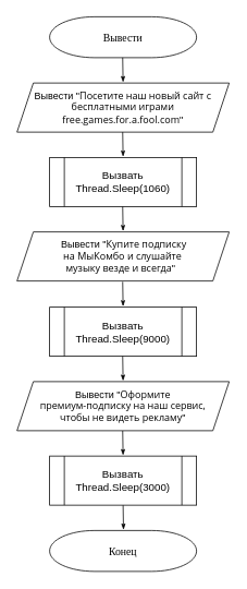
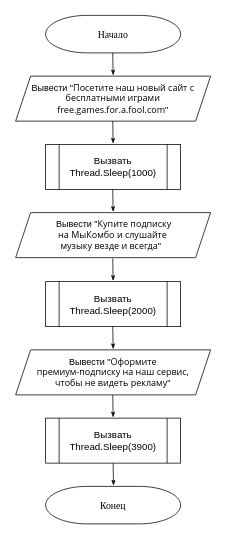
  <mxCell id="0" />
  <mxCell id="1" parent="0" />
- <mxCell id="2" value="&lt;font style=&quot;font-size: 13px;&quot;&gt;Вывести&lt;/font&gt;" style="strokeWidth=1;html=1;shape=mxgraph.flowchart.terminator;whiteSpace=wrap;rounded=0;shadow=0;labelBackgroundColor=none;fontFamily=Verdana;fontSize=8;align=center;" parent="1" vertex="1"><mxGeometry x="60" y="20" width="180" height="50" as="geometry" /></mxCell>
+ <mxCell id="2" value="&lt;font style=&quot;font-size: 13px;&quot;&gt;Начало&lt;/font&gt;" style="strokeWidth=1;html=1;shape=mxgraph.flowchart.terminator;whiteSpace=wrap;rounded=0;shadow=0;labelBackgroundColor=none;fontFamily=Verdana;fontSize=8;align=center;" parent="1" vertex="1"><mxGeometry x="60" y="20" width="180" height="50" as="geometry" /></mxCell>
  <mxCell id="3" style="edgeStyle=orthogonalEdgeStyle;rounded=0;html=1;labelBackgroundColor=none;startSize=5;endArrow=classicThin;endFill=1;endSize=5;jettySize=auto;orthogonalLoop=1;strokeWidth=1;fontFamily=Verdana;fontSize=8;entryX=0.5;entryY=0;entryDx=0;entryDy=0;" parent="1" edge="1"><mxGeometry relative="1" as="geometry"><mxPoint x="149.5" y="70" as="sourcePoint" /><mxPoint x="150" y="100" as="targetPoint" /></mxGeometry></mxCell>
  <mxCell id="4" style="edgeStyle=orthogonalEdgeStyle;rounded=0;orthogonalLoop=1;jettySize=auto;html=1;exitX=0.5;exitY=1;exitDx=0;exitDy=0;fontSize=13;" parent="1" edge="1"><mxGeometry relative="1" as="geometry"><mxPoint x="150" y="272" as="sourcePoint" /><mxPoint x="150" y="272" as="targetPoint" /></mxGeometry></mxCell>
  <mxCell id="5" style="edgeStyle=orthogonalEdgeStyle;rounded=0;orthogonalLoop=1;jettySize=auto;html=1;exitX=0.5;exitY=1;exitDx=0;exitDy=0;fontSize=13;" parent="1" edge="1"><mxGeometry relative="1" as="geometry"><mxPoint x="150" y="272" as="sourcePoint" /><mxPoint x="150" y="272" as="targetPoint" /></mxGeometry></mxCell>
- <mxCell id="6" value="Вызвать Thread.Sleep(1060)" style="shape=process;whiteSpace=wrap;html=1;backgroundOutline=1;shadow=0;fontSize=13;" parent="1" vertex="1"><mxGeometry x="60" y="192" width="180" height="60" as="geometry" /></mxCell>
+ <mxCell id="6" value="Вызвать Thread.Sleep(1000)" style="shape=process;whiteSpace=wrap;html=1;backgroundOutline=1;shadow=0;fontSize=13;" parent="1" vertex="1"><mxGeometry x="60" y="192" width="180" height="60" as="geometry" /></mxCell>
  <mxCell id="7" value="&lt;font style=&quot;font-size: 13px;&quot;&gt;Конец&lt;/font&gt;" style="strokeWidth=1;html=1;shape=mxgraph.flowchart.terminator;whiteSpace=wrap;rounded=0;shadow=0;labelBackgroundColor=none;fontFamily=Verdana;fontSize=8;align=center;" parent="1" vertex="1"><mxGeometry x="60" y="648" width="180" height="50" as="geometry" /></mxCell>
  <mxCell id="8" style="edgeStyle=orthogonalEdgeStyle;rounded=0;html=1;labelBackgroundColor=none;startSize=5;endArrow=classicThin;endFill=1;endSize=5;jettySize=auto;orthogonalLoop=1;strokeWidth=1;fontFamily=Verdana;fontSize=8;entryX=0.5;entryY=0;entryDx=0;entryDy=0;" edge="1" parent="1"><mxGeometry relative="1" as="geometry"><mxPoint x="150" y="617" as="sourcePoint" /><mxPoint x="150.5" y="647" as="targetPoint" /></mxGeometry></mxCell>
  <mxCell id="9" value="Вывести &quot;&lt;span style=&quot;color: inherit; font-family: &amp;quot;Open Sans&amp;quot;, &amp;quot;Helvetica Neue&amp;quot;, Helvetica, Arial, sans-serif; font-size: inherit; font-style: inherit; font-variant-ligatures: inherit; font-variant-caps: inherit; font-weight: inherit; text-align: left;&quot;&gt;Посетите наш новый сайт с бесплатными играми free.games.for.a.fool.com&lt;/span&gt;&quot;" style="shape=parallelogram;perimeter=parallelogramPerimeter;whiteSpace=wrap;html=1;fixedSize=1;" vertex="1" parent="1"><mxGeometry x="20" y="101" width="260" height="60" as="geometry" /></mxCell>
  <mxCell id="10" style="edgeStyle=orthogonalEdgeStyle;rounded=0;html=1;labelBackgroundColor=none;startSize=5;endArrow=classicThin;endFill=1;endSize=5;jettySize=auto;orthogonalLoop=1;strokeWidth=1;fontFamily=Verdana;fontSize=8;entryX=0.5;entryY=0;entryDx=0;entryDy=0;" edge="1" parent="1"><mxGeometry relative="1" as="geometry"><mxPoint x="149.5" y="161" as="sourcePoint" /><mxPoint x="150" y="191" as="targetPoint" /></mxGeometry></mxCell>
  <mxCell id="11" style="edgeStyle=orthogonalEdgeStyle;rounded=0;html=1;labelBackgroundColor=none;startSize=5;endArrow=classicThin;endFill=1;endSize=5;jettySize=auto;orthogonalLoop=1;strokeWidth=1;fontFamily=Verdana;fontSize=8;entryX=0.5;entryY=0;entryDx=0;entryDy=0;" edge="1" parent="1"><mxGeometry relative="1" as="geometry"><mxPoint x="149.5" y="252" as="sourcePoint" /><mxPoint x="150" y="282" as="targetPoint" /></mxGeometry></mxCell>
  <mxCell id="12" style="edgeStyle=orthogonalEdgeStyle;rounded=0;orthogonalLoop=1;jettySize=auto;html=1;exitX=0.5;exitY=1;exitDx=0;exitDy=0;fontSize=13;" edge="1" parent="1"><mxGeometry relative="1" as="geometry"><mxPoint x="150" y="455" as="sourcePoint" /><mxPoint x="150" y="455" as="targetPoint" /></mxGeometry></mxCell>
  <mxCell id="13" style="edgeStyle=orthogonalEdgeStyle;rounded=0;orthogonalLoop=1;jettySize=auto;html=1;exitX=0.5;exitY=1;exitDx=0;exitDy=0;fontSize=13;" edge="1" parent="1"><mxGeometry relative="1" as="geometry"><mxPoint x="150" y="455" as="sourcePoint" /><mxPoint x="150" y="455" as="targetPoint" /></mxGeometry></mxCell>
- <mxCell id="14" value="Вызвать Thread.Sleep(9000)" style="shape=process;whiteSpace=wrap;html=1;backgroundOutline=1;shadow=0;fontSize=13;" vertex="1" parent="1"><mxGeometry x="60" y="375" width="180" height="60" as="geometry" /></mxCell>
+ <mxCell id="14" value="Вызвать Thread.Sleep(2000)" style="shape=process;whiteSpace=wrap;html=1;backgroundOutline=1;shadow=0;fontSize=13;" vertex="1" parent="1"><mxGeometry x="60" y="375" width="180" height="60" as="geometry" /></mxCell>
  <mxCell id="15" style="edgeStyle=orthogonalEdgeStyle;rounded=0;html=1;labelBackgroundColor=none;startSize=5;endArrow=classicThin;endFill=1;endSize=5;jettySize=auto;orthogonalLoop=1;strokeWidth=1;fontFamily=Verdana;fontSize=8;entryX=0.5;entryY=0;entryDx=0;entryDy=0;" edge="1" parent="1"><mxGeometry relative="1" as="geometry"><mxPoint x="149.5" y="344" as="sourcePoint" /><mxPoint x="150" y="374" as="targetPoint" /></mxGeometry></mxCell>
  <mxCell id="16" style="edgeStyle=orthogonalEdgeStyle;rounded=0;html=1;labelBackgroundColor=none;startSize=5;endArrow=classicThin;endFill=1;endSize=5;jettySize=auto;orthogonalLoop=1;strokeWidth=1;fontFamily=Verdana;fontSize=8;entryX=0.5;entryY=0;entryDx=0;entryDy=0;" edge="1" parent="1"><mxGeometry relative="1" as="geometry"><mxPoint x="149.5" y="435" as="sourcePoint" /><mxPoint x="150" y="465" as="targetPoint" /></mxGeometry></mxCell>
  <mxCell id="17" style="edgeStyle=orthogonalEdgeStyle;rounded=0;orthogonalLoop=1;jettySize=auto;html=1;exitX=0.5;exitY=1;exitDx=0;exitDy=0;fontSize=13;" edge="1" parent="1"><mxGeometry relative="1" as="geometry"><mxPoint x="150" y="637" as="sourcePoint" /><mxPoint x="150" y="637" as="targetPoint" /></mxGeometry></mxCell>
  <mxCell id="18" style="edgeStyle=orthogonalEdgeStyle;rounded=0;orthogonalLoop=1;jettySize=auto;html=1;exitX=0.5;exitY=1;exitDx=0;exitDy=0;fontSize=13;" edge="1" parent="1"><mxGeometry relative="1" as="geometry"><mxPoint x="150" y="637" as="sourcePoint" /><mxPoint x="150" y="637" as="targetPoint" /></mxGeometry></mxCell>
- <mxCell id="19" value="Вызвать Thread.Sleep(3000)" style="shape=process;whiteSpace=wrap;html=1;backgroundOutline=1;shadow=0;fontSize=13;" vertex="1" parent="1"><mxGeometry x="60" y="557" width="180" height="60" as="geometry" /></mxCell>
+ <mxCell id="19" value="Вызвать Thread.Sleep(3900)" style="shape=process;whiteSpace=wrap;html=1;backgroundOutline=1;shadow=0;fontSize=13;" vertex="1" parent="1"><mxGeometry x="60" y="557" width="180" height="60" as="geometry" /></mxCell>
  <mxCell id="20" style="edgeStyle=orthogonalEdgeStyle;rounded=0;html=1;labelBackgroundColor=none;startSize=5;endArrow=classicThin;endFill=1;endSize=5;jettySize=auto;orthogonalLoop=1;strokeWidth=1;fontFamily=Verdana;fontSize=8;entryX=0.5;entryY=0;entryDx=0;entryDy=0;" edge="1" parent="1"><mxGeometry relative="1" as="geometry"><mxPoint x="149.5" y="526" as="sourcePoint" /><mxPoint x="150" y="556" as="targetPoint" /></mxGeometry></mxCell>
  <mxCell id="21" value="&lt;div style=&quot;text-align: left;&quot;&gt;&lt;span style=&quot;white-space: pre;&quot;&gt;&#09;&lt;/span&gt;&lt;span style=&quot;white-space: pre;&quot;&gt;&#09;&lt;/span&gt;Вывести &quot;&lt;span style=&quot;color: inherit; font-family: &amp;quot;Open Sans&amp;quot;, &amp;quot;Helvetica Neue&amp;quot;, Helvetica, Arial, sans-serif; font-size: inherit; font-style: inherit; font-variant-ligatures: inherit; font-variant-caps: inherit; font-weight: inherit;&quot;&gt;Купите подписку&amp;nbsp;&lt;/span&gt;&lt;/div&gt;&lt;div style=&quot;text-align: left;&quot;&gt;&lt;span style=&quot;color: inherit; font-family: &amp;quot;Open Sans&amp;quot;, &amp;quot;Helvetica Neue&amp;quot;, Helvetica, Arial, sans-serif; font-size: inherit; font-style: inherit; font-variant-ligatures: inherit; font-variant-caps: inherit; font-weight: inherit;&quot;&gt;&lt;span style=&quot;white-space: pre;&quot;&gt;&#09;&lt;/span&gt;&amp;nbsp; &amp;nbsp; &amp;nbsp; &amp;nbsp; &amp;nbsp; на МыКомбо и слушайте &lt;span style=&quot;white-space: pre;&quot;&gt;&#09;&lt;/span&gt;&lt;span style=&quot;white-space: pre;&quot;&gt;&#09;&amp;nbsp;&lt;/span&gt;&amp;nbsp; &lt;span style=&quot;white-space: pre;&quot;&gt;&#09;&lt;/span&gt;&lt;span style=&quot;white-space: pre;&quot;&gt;&#09;&lt;/span&gt;&amp;nbsp; &amp;nbsp;музыку везде и всегда&lt;/span&gt;&quot;&lt;/div&gt;" style="shape=parallelogram;perimeter=parallelogramPerimeter;whiteSpace=wrap;html=1;fixedSize=1;fillColor=default;noLabel=0;connectable=1;fillOpacity=100;" vertex="1" parent="1"><mxGeometry x="20" y="283" width="260" height="60" as="geometry" /></mxCell>
  <mxCell id="22" value="Вывести &quot;&lt;span style=&quot;color: inherit; font-family: &amp;quot;Open Sans&amp;quot;, &amp;quot;Helvetica Neue&amp;quot;, Helvetica, Arial, sans-serif; font-size: inherit; font-style: inherit; font-variant-ligatures: inherit; font-variant-caps: inherit; font-weight: inherit; text-align: left;&quot;&gt;Оформите &lt;br&gt;премиум-подписку на наш сервис, &lt;br&gt;чтобы не видеть рекламу&lt;/span&gt;&quot;" style="shape=parallelogram;perimeter=parallelogramPerimeter;whiteSpace=wrap;html=1;fixedSize=1;" vertex="1" parent="1"><mxGeometry x="20" y="466" width="260" height="60" as="geometry" /></mxCell>
